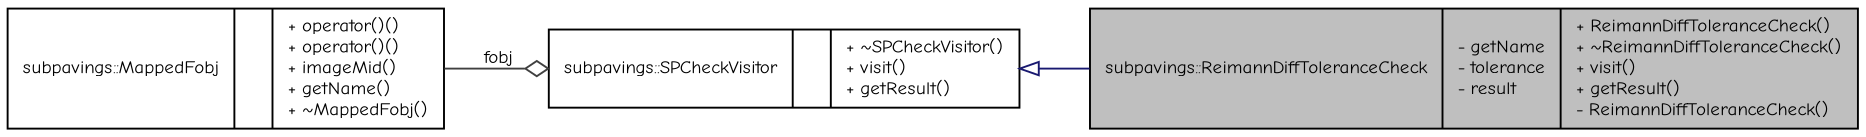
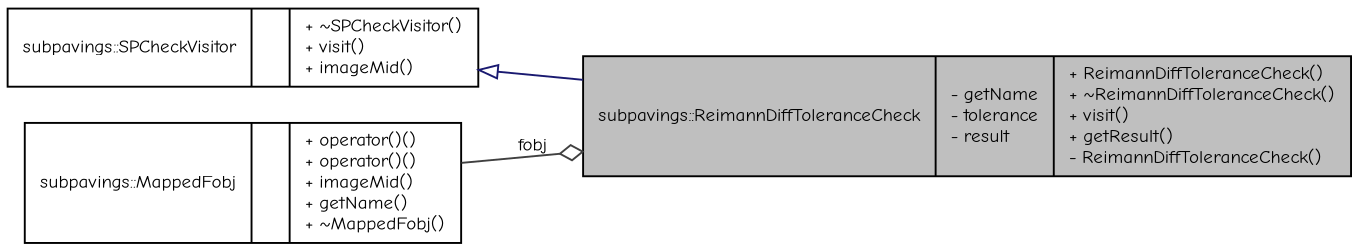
  digraph {
    fontname="Comic Neue"
    rankdir=LR
    node [color=black fillcolor=white fontname="Comic Neue" fontsize=10 shape=record style=filled]
    edge [fontname="Comic Neue" fontsize=10 labelfontname=FreeSans labelfontsize=10 style=solid]
    n1 [fillcolor=grey75 fontcolor=black height=0.2 label="{subpavings::ReimannDiffToleranceCheck\n|- getName\l- tolerance\l- result\l|+ ReimannDiffToleranceCheck()\l+ ~ReimannDiffToleranceCheck()\l+ visit()\l+ getResult()\l- ReimannDiffToleranceCheck()\l}" width=0.4]
-   n2 [height=0.2 label="{subpavings::SPCheckVisitor\n||+ ~SPCheckVisitor()\l+ visit()\l+ getResult()\l}" width=0.4]
+   n2 [height=0.2 label="{subpavings::SPCheckVisitor\n||+ ~SPCheckVisitor()\l+ visit()\l+ imageMid()\l}" width=0.4]
    n3 [height=0.2 label="{subpavings::MappedFobj\n||+ operator()()\l+ operator()()\l+ imageMid()\l+ getName()\l+ ~MappedFobj()\l}" width=0.4]
    n2 -> n1 [arrowtail=onormal color=midnightblue dir=back]
-   n3 -> n2 [arrowhead=odiamond color=grey25 label=" fobj"]
+   n3 -> n1 [arrowhead=odiamond color=grey25 label=" fobj"]
  }
